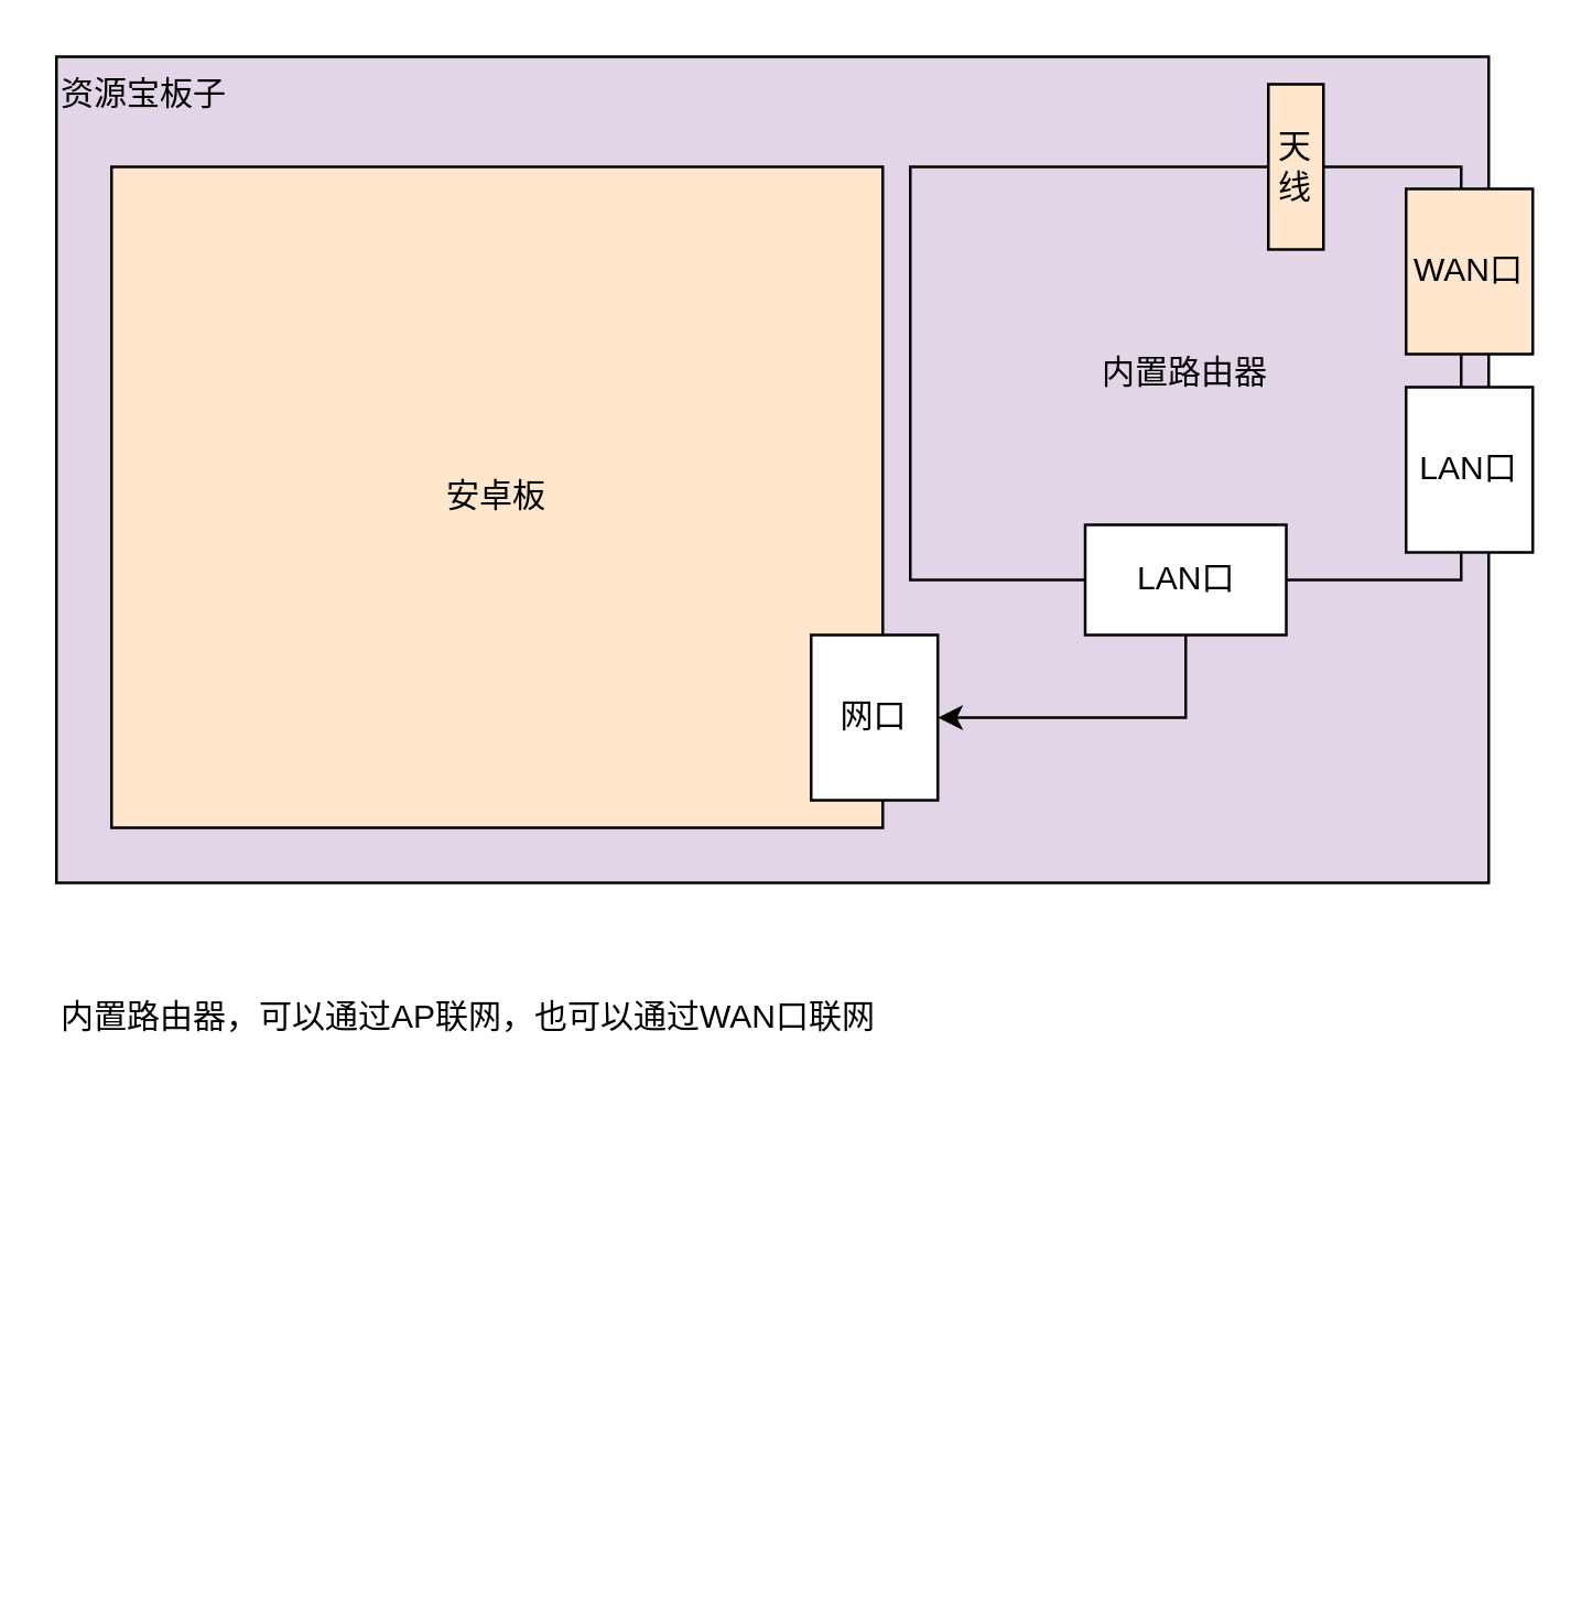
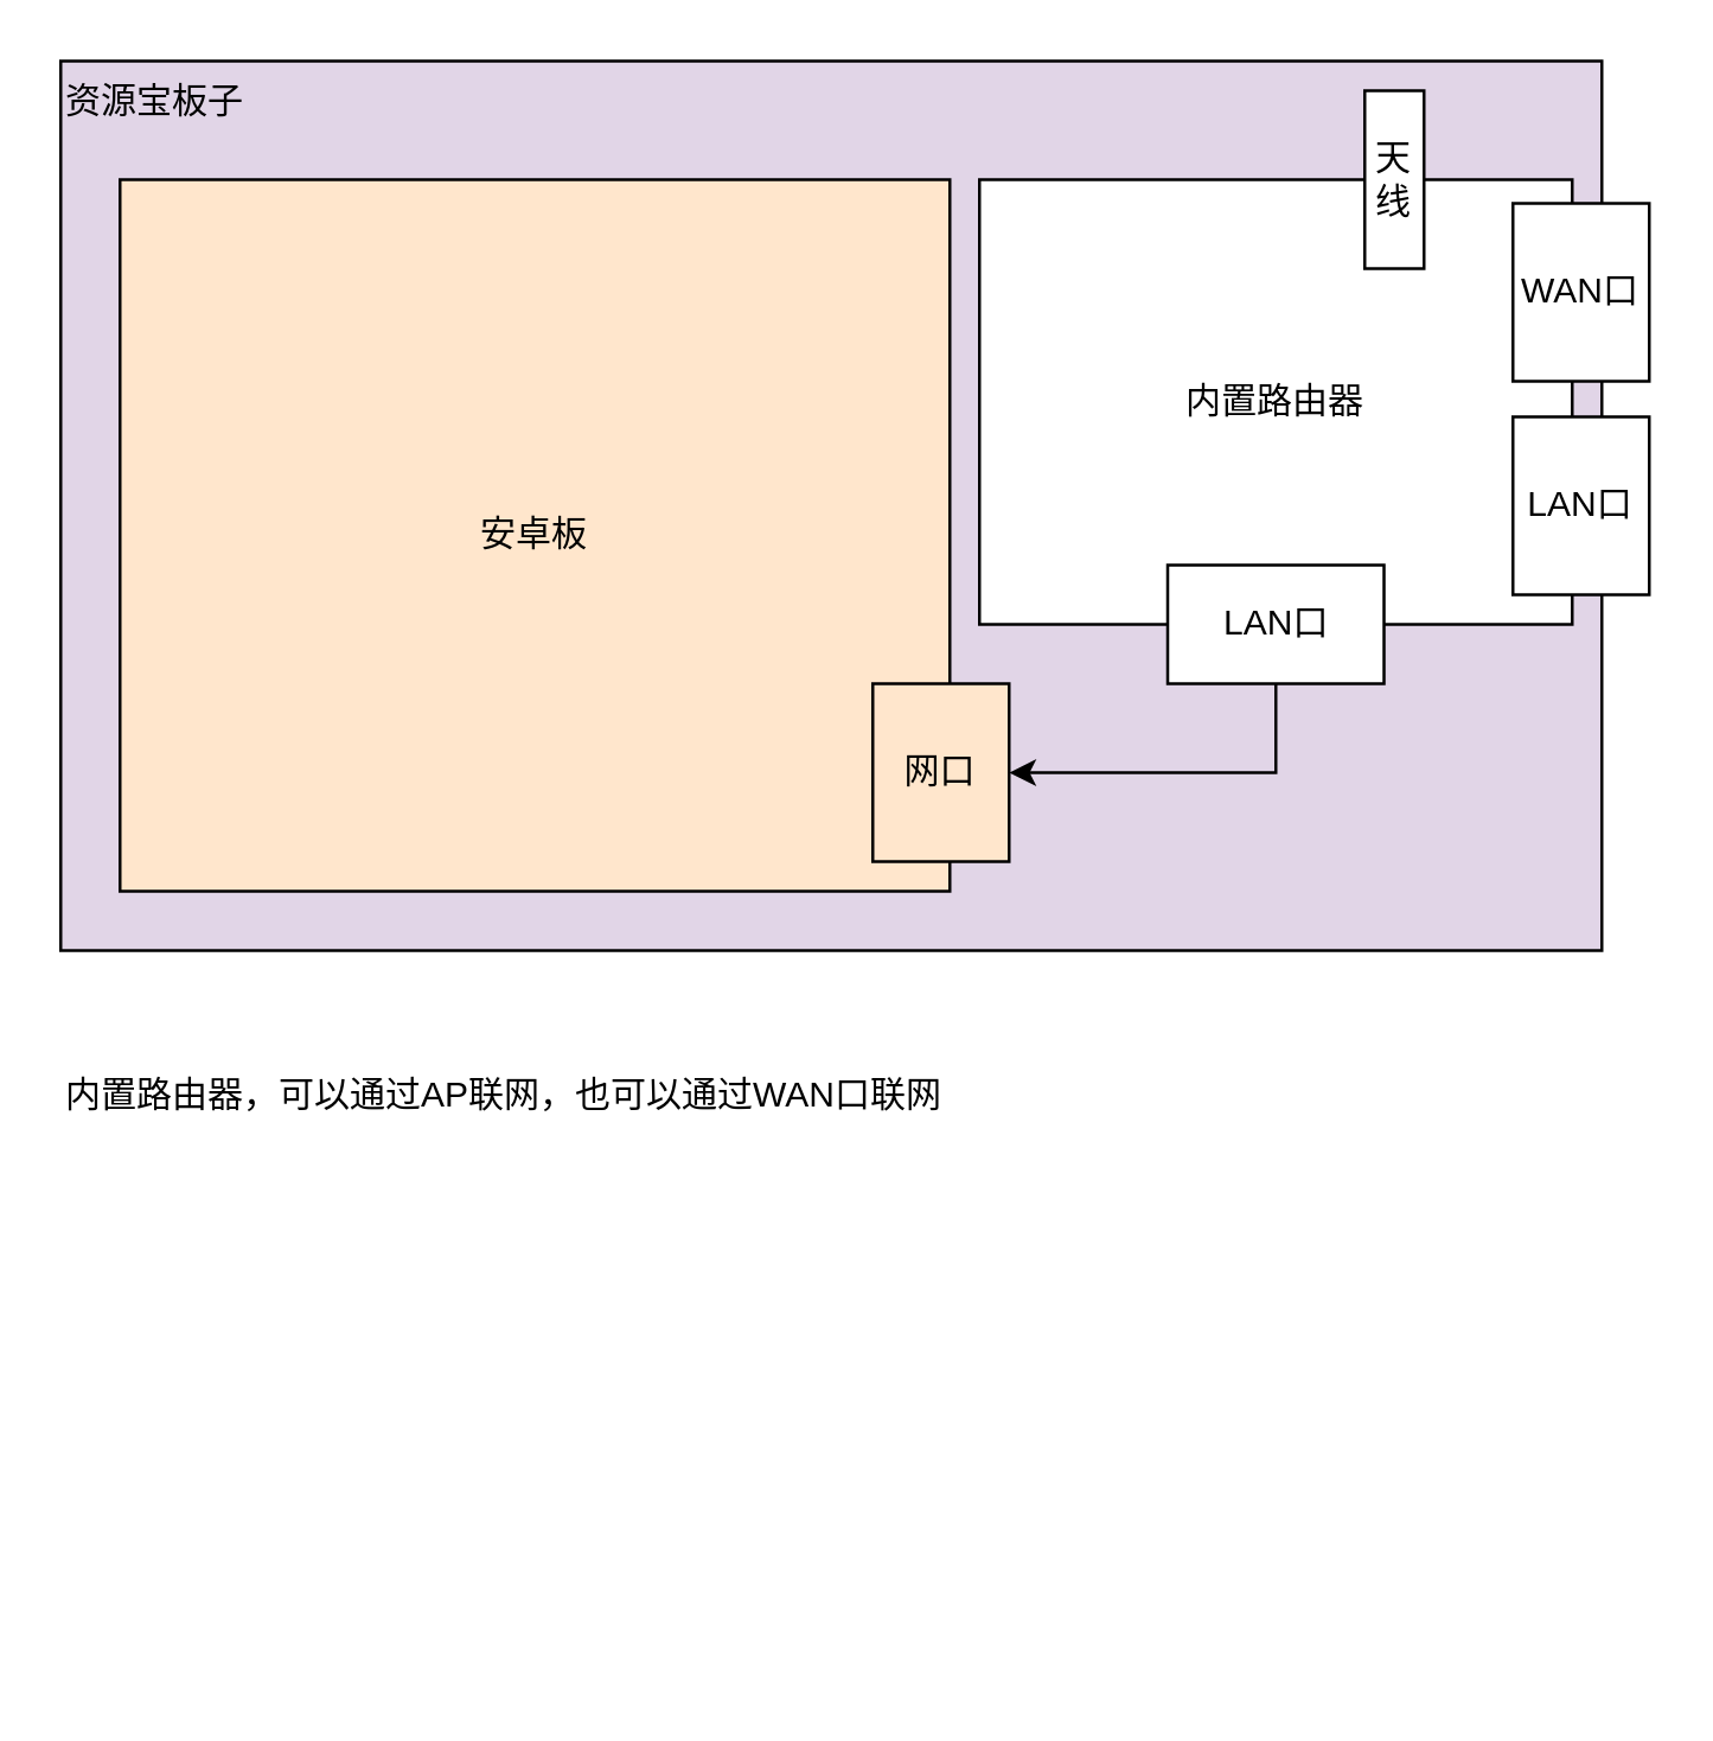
  <mxCell id="0" />
  <mxCell id="1" parent="0" />
  <mxCell id="2" value="资源宝板子" style="rounded=0;whiteSpace=wrap;html=1;horizontal=1;align=left;verticalAlign=top;fillColor=#e1d5e7;" vertex="1" parent="1"><mxGeometry x="20" y="20" width="520" height="300" as="geometry" /></mxCell>
  <mxCell id="3" style="edgeStyle=orthogonalEdgeStyle;rounded=0;orthogonalLoop=1;jettySize=auto;html=1;exitX=0.5;exitY=1;exitDx=0;exitDy=0;" edge="1" parent="1" source="11" target="6"><mxGeometry relative="1" as="geometry" /></mxCell>
  <mxCell id="4" value="" style="group" vertex="1" connectable="0" parent="1"><mxGeometry x="40" y="60" width="300" height="240" as="geometry" /></mxCell>
  <mxCell id="5" value="安卓板" style="rounded=0;whiteSpace=wrap;html=1;fillColor=#ffe6cc;" vertex="1" parent="4"><mxGeometry width="280" height="240" as="geometry" /></mxCell>
- <mxCell id="6" value="网口" style="rounded=0;whiteSpace=wrap;html=1;" vertex="1" parent="4"><mxGeometry x="254" y="170" width="46" height="60" as="geometry" /></mxCell>
+ <mxCell id="6" value="网口" style="rounded=0;whiteSpace=wrap;html=1;fillColor=#ffe6cc;" vertex="1" parent="4"><mxGeometry x="254" y="170" width="46" height="60" as="geometry" /></mxCell>
  <mxCell id="7" value="" style="group" vertex="1" connectable="0" parent="1"><mxGeometry x="330" y="60" width="226" height="170" as="geometry" /></mxCell>
- <mxCell id="8" value="内置路由器" style="rounded=0;whiteSpace=wrap;html=1;fillColor=#e1d5e7;" vertex="1" parent="7"><mxGeometry width="200" height="150" as="geometry" /></mxCell>
- <mxCell id="9" value="WAN口" style="rounded=0;whiteSpace=wrap;html=1;fillColor=#ffe6cc;" vertex="1" parent="7"><mxGeometry x="180" y="8" width="46" height="60" as="geometry" /></mxCell>
+ <mxCell id="8" value="内置路由器" style="rounded=0;whiteSpace=wrap;html=1;" vertex="1" parent="7"><mxGeometry width="200" height="150" as="geometry" /></mxCell>
+ <mxCell id="9" value="WAN口" style="rounded=0;whiteSpace=wrap;html=1;" vertex="1" parent="7"><mxGeometry x="180" y="8" width="46" height="60" as="geometry" /></mxCell>
  <mxCell id="10" value="LAN口" style="rounded=0;whiteSpace=wrap;html=1;" vertex="1" parent="7"><mxGeometry x="180" y="80" width="46" height="60" as="geometry" /></mxCell>
  <mxCell id="11" value="LAN口" style="rounded=0;whiteSpace=wrap;html=1;" vertex="1" parent="7"><mxGeometry x="63.5" y="130" width="73" height="40" as="geometry" /></mxCell>
- <mxCell id="12" value="天线" style="rounded=0;whiteSpace=wrap;html=1;fillColor=#ffe6cc;" vertex="1" parent="7"><mxGeometry x="130" y="-30" width="20" height="60" as="geometry" /></mxCell>
+ <mxCell id="12" value="天线" style="rounded=0;whiteSpace=wrap;html=1;" vertex="1" parent="7"><mxGeometry x="130" y="-30" width="20" height="60" as="geometry" /></mxCell>
  <mxCell id="13" value="内置路由器，可以通过AP联网，也可以通过WAN口联网" style="text;html=1;strokeColor=none;fillColor=none;align=left;verticalAlign=top;whiteSpace=wrap;rounded=0;" vertex="1" parent="1"><mxGeometry x="20" y="355" width="520" height="210" as="geometry" /></mxCell>
